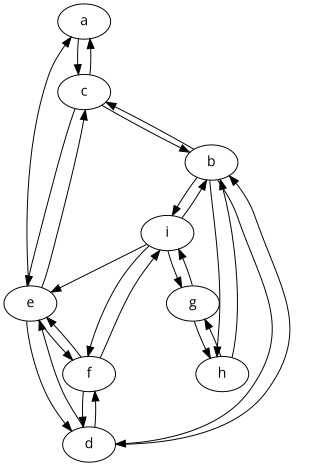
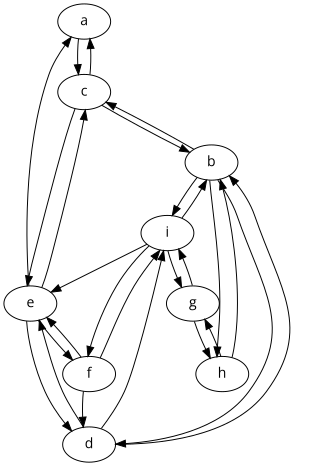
  digraph {
    fontname="Open Sans"
    node [fontname="Open Sans"]
    edge [fontname="Open Sans"]
    a
    c
    e
    b
    d
    f
    h
    i
    g
    a -> c
    c -> a
    c -> e
    c -> b
    e -> a
    e -> c
    e -> d
    e -> f
    b -> c
    b -> d
    b -> h
    b -> i
    d -> e
    d -> b
-   d -> f
+   d -> i
    f -> e
    f -> d
    f -> i
    h -> b
    h -> g
    i -> e
    i -> b
    i -> f
    i -> g
    g -> h
    g -> i
  }
